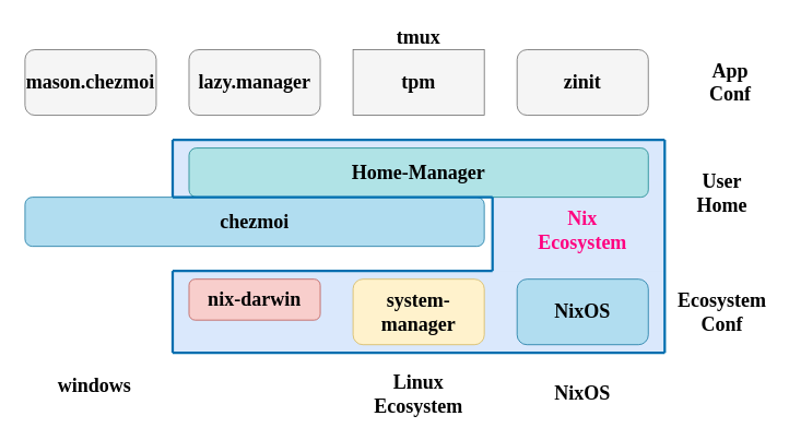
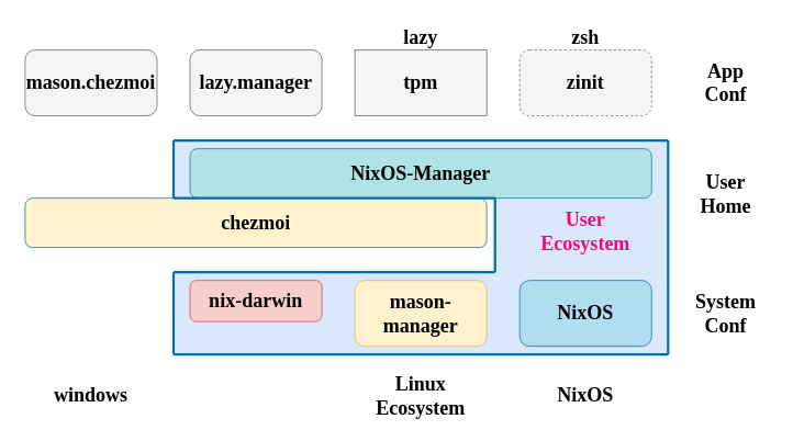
  <mxCell id="0" />
  <mxCell id="1" parent="0" />
  <mxCell id="2" value="" style="rounded=1;whiteSpace=wrap;html=1;fillColor=none;strokeColor=#FFFFFF;strokeWidth=3;" parent="1" vertex="1"><mxGeometry x="20" y="20" width="800" height="130" as="geometry" /></mxCell>
  <mxCell id="3" value="" style="rounded=1;whiteSpace=wrap;html=1;fillColor=none;strokeColor=#FFFFFF;strokeWidth=3;" parent="1" vertex="1"><mxGeometry x="20" y="320" width="800" height="120" as="geometry" /></mxCell>
  <mxCell id="4" value="" style="rounded=1;whiteSpace=wrap;html=1;fillColor=none;strokeColor=#FFFFFF;strokeWidth=3;" parent="1" vertex="1"><mxGeometry x="20" y="160" width="800" height="150" as="geometry" /></mxCell>
  <mxCell id="5" value="" style="rounded=0;whiteSpace=wrap;html=1;fillColor=#dae8fc;strokeColor=none;" parent="1" vertex="1"><mxGeometry x="210" y="170" width="600" height="70" as="geometry" /></mxCell>
  <mxCell id="6" value="" style="rounded=0;whiteSpace=wrap;html=1;fillColor=#dae8fc;strokeColor=none;" parent="1" vertex="1"><mxGeometry x="600" y="220" width="210" height="120" as="geometry" /></mxCell>
  <mxCell id="7" value="" style="rounded=0;whiteSpace=wrap;html=1;fillColor=#dae8fc;strokeColor=none;" parent="1" vertex="1"><mxGeometry x="210" y="330" width="600" height="100" as="geometry" /></mxCell>
  <mxCell id="8" value="&lt;font color=&quot;#000000&quot; size=&quot;1&quot; data-font-src=&quot;https://fonts.googleapis.com/css?family=Noto+Sans+CJK&quot; face=&quot;Noto Sans CJK&quot;&gt;&lt;b style=&quot;font-size: 24px;&quot;&gt;NixOS&lt;/b&gt;&lt;/font&gt;" style="rounded=1;whiteSpace=wrap;html=1;fillColor=#b1ddf0;strokeColor=#10739e;" parent="1" vertex="1"><mxGeometry x="630" y="340" width="160" height="80" as="geometry" /></mxCell>
- <mxCell id="9" value="&lt;font color=&quot;#000000&quot; face=&quot;Noto Sans CJK&quot;&gt;&lt;span style=&quot;font-size: 24px;&quot;&gt;&lt;b&gt;system-manager&lt;/b&gt;&lt;/span&gt;&lt;/font&gt;" style="rounded=1;whiteSpace=wrap;html=1;fillColor=#fff2cc;strokeColor=#d6b656;" parent="1" vertex="1"><mxGeometry x="430" y="340" width="160" height="80" as="geometry" /></mxCell>
+ <mxCell id="9" value="&lt;font color=&quot;#000000&quot; face=&quot;Noto Sans CJK&quot;&gt;&lt;span style=&quot;font-size: 24px;&quot;&gt;&lt;b&gt;mason-manager&lt;/b&gt;&lt;/span&gt;&lt;/font&gt;" style="rounded=1;whiteSpace=wrap;html=1;fillColor=#fff2cc;strokeColor=#d6b656;" parent="1" vertex="1"><mxGeometry x="430" y="340" width="160" height="80" as="geometry" /></mxCell>
  <mxCell id="10" value="&lt;font color=&quot;#000000&quot; size=&quot;1&quot; data-font-src=&quot;https://fonts.googleapis.com/css?family=Noto+Sans+CJK&quot; face=&quot;Noto Sans CJK&quot;&gt;&lt;b style=&quot;font-size: 24px;&quot;&gt;nix-darwin&lt;/b&gt;&lt;/font&gt;" style="rounded=1;whiteSpace=wrap;html=1;fillColor=#f8cecc;strokeColor=#b85450;gradientDirection=radial;" parent="1" vertex="1"><mxGeometry x="230" y="340" width="160" height="50" as="geometry" /></mxCell>
- <mxCell id="11" value="&lt;font color=&quot;#000000&quot; size=&quot;1&quot; data-font-src=&quot;https://fonts.googleapis.com/css?family=Noto+Sans+CJK&quot; face=&quot;Noto Sans CJK&quot;&gt;&lt;b style=&quot;font-size: 24px;&quot;&gt;Home-Manager&lt;/b&gt;&lt;/font&gt;" style="rounded=1;whiteSpace=wrap;html=1;fillColor=#b0e3e6;strokeColor=#0e8088;" parent="1" vertex="1"><mxGeometry x="230" y="180" width="560" height="60" as="geometry" /></mxCell>
+ <mxCell id="11" value="&lt;font color=&quot;#000000&quot; size=&quot;1&quot; data-font-src=&quot;https://fonts.googleapis.com/css?family=Noto+Sans+CJK&quot; face=&quot;Noto Sans CJK&quot;&gt;&lt;b style=&quot;font-size: 24px;&quot;&gt;NixOS-Manager&lt;/b&gt;&lt;/font&gt;" style="rounded=1;whiteSpace=wrap;html=1;fillColor=#b0e3e6;strokeColor=#0e8088;" parent="1" vertex="1"><mxGeometry x="230" y="180" width="560" height="60" as="geometry" /></mxCell>
  <mxCell id="12" value="&lt;font color=&quot;#000000&quot; face=&quot;Noto Sans CJK&quot;&gt;&lt;span style=&quot;font-size: 24px;&quot;&gt;&lt;b&gt;lazy.manager&lt;/b&gt;&lt;/span&gt;&lt;/font&gt;" style="rounded=1;whiteSpace=wrap;html=1;fillColor=#f5f5f5;fontColor=#333333;strokeColor=#666666;" parent="1" vertex="1"><mxGeometry x="230" y="60" width="160" height="80" as="geometry" /></mxCell>
- <mxCell id="13" value="&lt;font color=&quot;#000000&quot; face=&quot;Noto Sans CJK&quot;&gt;&lt;span style=&quot;font-size: 24px;&quot;&gt;&lt;b&gt;zinit&lt;/b&gt;&lt;/span&gt;&lt;/font&gt;" style="rounded=1;whiteSpace=wrap;html=1;fillColor=#f5f5f5;fontColor=#333333;strokeColor=#666666;" parent="1" vertex="1"><mxGeometry x="630" y="60" width="160" height="80" as="geometry" /></mxCell>
+ <mxCell id="13" value="&lt;font color=&quot;#000000&quot; face=&quot;Noto Sans CJK&quot;&gt;&lt;span style=&quot;font-size: 24px;&quot;&gt;&lt;b&gt;zinit&lt;/b&gt;&lt;/span&gt;&lt;/font&gt;" style="rounded=1;whiteSpace=wrap;html=1;fillColor=#f5f5f5;fontColor=#333333;strokeColor=#666666;dashed=1;" parent="1" vertex="1"><mxGeometry x="630" y="60" width="160" height="80" as="geometry" /></mxCell>
  <mxCell id="14" value="&lt;font color=&quot;#000000&quot; face=&quot;Noto Sans CJK&quot;&gt;&lt;span style=&quot;font-size: 24px;&quot;&gt;&lt;b&gt;tpm&lt;/b&gt;&lt;/span&gt;&lt;/font&gt;" style="whiteSpace=wrap;html=1;fillColor=#f5f5f5;fontColor=#333333;strokeColor=#666666;rounded=0;" parent="1" vertex="1"><mxGeometry x="430" y="60" width="160" height="80" as="geometry" /></mxCell>
- <mxCell id="16" value="&lt;font color=&quot;#000000&quot; size=&quot;1&quot; data-font-src=&quot;https://fonts.googleapis.com/css?family=Noto+Sans+CJK&quot; face=&quot;Noto Sans CJK&quot;&gt;&lt;b style=&quot;font-size: 24px;&quot;&gt;chezmoi&lt;/b&gt;&lt;/font&gt;" style="rounded=1;whiteSpace=wrap;html=1;fillColor=#b1ddf0;strokeColor=#10739e;" parent="1" vertex="1"><mxGeometry x="30" y="240" width="560" height="60" as="geometry" /></mxCell>
+ <mxCell id="15" value="&lt;font size=&quot;1&quot; data-font-src=&quot;https://fonts.googleapis.com/css?family=Noto+Sans+CJK&quot; face=&quot;Noto Sans CJK&quot;&gt;&lt;b style=&quot;font-size: 24px;&quot;&gt;zsh&lt;/b&gt;&lt;/font&gt;" style="text;html=1;align=center;verticalAlign=middle;whiteSpace=wrap;rounded=0;" parent="1" vertex="1"><mxGeometry x="630" y="30" width="160" height="30" as="geometry" /></mxCell>
+ <mxCell id="16" value="&lt;font color=&quot;#000000&quot; size=&quot;1&quot; data-font-src=&quot;https://fonts.googleapis.com/css?family=Noto+Sans+CJK&quot; face=&quot;Noto Sans CJK&quot;&gt;&lt;b style=&quot;font-size: 24px;&quot;&gt;chezmoi&lt;/b&gt;&lt;/font&gt;" style="rounded=1;whiteSpace=wrap;html=1;fillColor=#fff2cc;strokeColor=#10739e;" parent="1" vertex="1"><mxGeometry x="30" y="240" width="560" height="60" as="geometry" /></mxCell>
  <mxCell id="17" value="" style="endArrow=none;html=1;rounded=0;fillColor=#1ba1e2;strokeColor=#006EAF;strokeWidth=3;" parent="1" edge="1"><mxGeometry width="50" height="50" relative="1" as="geometry"><mxPoint x="210" y="330" as="sourcePoint" /><mxPoint x="600" y="330" as="targetPoint" /></mxGeometry></mxCell>
  <mxCell id="18" value="" style="endArrow=none;html=1;rounded=0;fillColor=#1ba1e2;strokeColor=#006EAF;strokeWidth=3;" parent="1" edge="1"><mxGeometry width="50" height="50" relative="1" as="geometry"><mxPoint x="210" y="430" as="sourcePoint" /><mxPoint x="810" y="430" as="targetPoint" /></mxGeometry></mxCell>
  <mxCell id="19" value="" style="endArrow=none;html=1;rounded=0;fillColor=#1ba1e2;strokeColor=#006EAF;strokeWidth=3;" parent="1" edge="1"><mxGeometry width="50" height="50" relative="1" as="geometry"><mxPoint x="810" y="170" as="sourcePoint" /><mxPoint x="810" y="430" as="targetPoint" /></mxGeometry></mxCell>
  <mxCell id="20" value="" style="endArrow=none;html=1;rounded=0;fillColor=#1ba1e2;strokeColor=#006EAF;strokeWidth=3;" parent="1" edge="1"><mxGeometry width="50" height="50" relative="1" as="geometry"><mxPoint x="810" y="170" as="sourcePoint" /><mxPoint x="210" y="170" as="targetPoint" /></mxGeometry></mxCell>
  <mxCell id="21" value="" style="endArrow=none;html=1;rounded=0;fillColor=#1ba1e2;strokeColor=#006EAF;strokeWidth=3;" parent="1" edge="1"><mxGeometry width="50" height="50" relative="1" as="geometry"><mxPoint x="210" y="240" as="sourcePoint" /><mxPoint x="210" y="170" as="targetPoint" /></mxGeometry></mxCell>
  <mxCell id="22" value="" style="endArrow=none;html=1;rounded=0;fillColor=#1ba1e2;strokeColor=#006EAF;strokeWidth=3;" parent="1" edge="1"><mxGeometry width="50" height="50" relative="1" as="geometry"><mxPoint x="600" y="330" as="sourcePoint" /><mxPoint x="600" y="240" as="targetPoint" /></mxGeometry></mxCell>
  <mxCell id="23" value="" style="endArrow=none;html=1;rounded=0;fillColor=#1ba1e2;strokeColor=#006EAF;strokeWidth=3;" parent="1" edge="1"><mxGeometry width="50" height="50" relative="1" as="geometry"><mxPoint x="210" y="430" as="sourcePoint" /><mxPoint x="210" y="330" as="targetPoint" /></mxGeometry></mxCell>
  <mxCell id="24" value="&lt;font size=&quot;1&quot; data-font-src=&quot;https://fonts.googleapis.com/css?family=Noto+Sans+CJK&quot; face=&quot;Noto Sans CJK&quot;&gt;&lt;b style=&quot;font-size: 24px;&quot;&gt;Linux Ecosystem&lt;/b&gt;&lt;/font&gt;" style="text;html=1;align=center;verticalAlign=middle;whiteSpace=wrap;rounded=0;" parent="1" vertex="1"><mxGeometry x="430" y="460" width="160" height="40" as="geometry" /></mxCell>
  <mxCell id="25" value="&lt;font size=&quot;1&quot; data-font-src=&quot;https://fonts.googleapis.com/css?family=Noto+Sans+CJK&quot; face=&quot;Noto Sans CJK&quot;&gt;&lt;b style=&quot;font-size: 24px;&quot;&gt;NixOS&lt;/b&gt;&lt;/font&gt;" style="text;html=1;align=center;verticalAlign=middle;whiteSpace=wrap;rounded=0;" parent="1" vertex="1"><mxGeometry x="630" y="460" width="160" height="40" as="geometry" /></mxCell>
  <mxCell id="26" value="" style="endArrow=none;html=1;rounded=0;fillColor=#1ba1e2;strokeColor=#006EAF;strokeWidth=3;" parent="1" edge="1"><mxGeometry width="50" height="50" relative="1" as="geometry"><mxPoint x="210" y="240" as="sourcePoint" /><mxPoint x="600" y="240" as="targetPoint" /></mxGeometry></mxCell>
  <mxCell id="27" value="&lt;font color=&quot;#000000&quot; face=&quot;Noto Sans CJK&quot;&gt;&lt;span style=&quot;font-size: 24px;&quot;&gt;&lt;b&gt;mason.chezmoi&lt;/b&gt;&lt;/span&gt;&lt;/font&gt;" style="rounded=1;whiteSpace=wrap;html=1;fillColor=#f5f5f5;fontColor=#333333;strokeColor=#666666;" parent="1" vertex="1"><mxGeometry x="30" y="60" width="160" height="80" as="geometry" /></mxCell>
- <mxCell id="28" value="&lt;font size=&quot;1&quot; data-font-src=&quot;https://fonts.googleapis.com/css?family=Noto+Sans+CJK&quot; face=&quot;Noto Sans CJK&quot;&gt;&lt;b style=&quot;font-size: 24px;&quot;&gt;windows&lt;/b&gt;&lt;/font&gt;" style="text;html=1;align=center;verticalAlign=middle;whiteSpace=wrap;rounded=0;" parent="1" vertex="1"><mxGeometry x="35" y="450" width="160" height="40" as="geometry" /></mxCell>
- <mxCell id="29" value="&lt;font size=&quot;1&quot; data-font-src=&quot;https://fonts.googleapis.com/css?family=Noto+Sans+CJK&quot; face=&quot;Noto Sans CJK&quot;&gt;&lt;b style=&quot;font-size: 24px;&quot;&gt;tmux&lt;/b&gt;&lt;/font&gt;" style="text;html=1;align=center;verticalAlign=middle;whiteSpace=wrap;rounded=0;" parent="1" vertex="1"><mxGeometry x="465" y="30" width="90" height="30" as="geometry" /></mxCell>
- <mxCell id="30" value="&lt;font size=&quot;1&quot; data-font-src=&quot;https://fonts.googleapis.com/css?family=Noto+Sans+CJK&quot; face=&quot;Noto Sans CJK&quot;&gt;&lt;b style=&quot;font-size: 24px;&quot;&gt;Ecosystem&lt;br&gt;Conf&lt;/b&gt;&lt;/font&gt;" style="text;html=1;align=center;verticalAlign=middle;whiteSpace=wrap;rounded=0;" parent="1" vertex="1"><mxGeometry x="820" y="340" width="120" height="80" as="geometry" /></mxCell>
+ <mxCell id="28" value="&lt;font size=&quot;1&quot; data-font-src=&quot;https://fonts.googleapis.com/css?family=Noto+Sans+CJK&quot; face=&quot;Noto Sans CJK&quot;&gt;&lt;b style=&quot;font-size: 24px;&quot;&gt;windows&lt;/b&gt;&lt;/font&gt;" style="text;html=1;align=center;verticalAlign=middle;whiteSpace=wrap;rounded=0;" parent="1" vertex="1"><mxGeometry x="30" y="460" width="160" height="40" as="geometry" /></mxCell>
+ <mxCell id="29" value="&lt;font size=&quot;1&quot; data-font-src=&quot;https://fonts.googleapis.com/css?family=Noto+Sans+CJK&quot; face=&quot;Noto Sans CJK&quot;&gt;&lt;b style=&quot;font-size: 24px;&quot;&gt;lazy&lt;/b&gt;&lt;/font&gt;" style="text;html=1;align=center;verticalAlign=middle;whiteSpace=wrap;rounded=0;" parent="1" vertex="1"><mxGeometry x="465" y="30" width="90" height="30" as="geometry" /></mxCell>
+ <mxCell id="30" value="&lt;font size=&quot;1&quot; data-font-src=&quot;https://fonts.googleapis.com/css?family=Noto+Sans+CJK&quot; face=&quot;Noto Sans CJK&quot;&gt;&lt;b style=&quot;font-size: 24px;&quot;&gt;System&lt;br&gt;Conf&lt;/b&gt;&lt;/font&gt;" style="text;html=1;align=center;verticalAlign=middle;whiteSpace=wrap;rounded=0;" parent="1" vertex="1"><mxGeometry x="820" y="340" width="120" height="80" as="geometry" /></mxCell>
  <mxCell id="31" value="&lt;font face=&quot;Noto Sans CJK&quot;&gt;&lt;span style=&quot;font-size: 24px;&quot;&gt;&lt;b&gt;User&lt;/b&gt;&lt;/span&gt;&lt;/font&gt;&lt;div&gt;&lt;font face=&quot;Noto Sans CJK&quot;&gt;&lt;span style=&quot;font-size: 24px;&quot;&gt;&lt;b&gt;Home&lt;/b&gt;&lt;/span&gt;&lt;/font&gt;&lt;/div&gt;" style="text;html=1;align=center;verticalAlign=middle;whiteSpace=wrap;rounded=0;" parent="1" vertex="1"><mxGeometry x="820" y="195" width="120" height="80" as="geometry" /></mxCell>
- <mxCell id="32" value="&lt;font face=&quot;Noto Sans CJK&quot;&gt;&lt;span style=&quot;font-size: 24px;&quot;&gt;&lt;b&gt;App&lt;/b&gt;&lt;/span&gt;&lt;/font&gt;&lt;br&gt;&lt;div&gt;&lt;font face=&quot;Noto Sans CJK&quot;&gt;&lt;span style=&quot;font-size: 24px;&quot;&gt;&lt;b&gt;Conf&lt;/b&gt;&lt;/span&gt;&lt;/font&gt;&lt;/div&gt;" style="text;html=1;align=center;verticalAlign=middle;whiteSpace=wrap;rounded=0;" parent="1" vertex="1"><mxGeometry x="830" y="60" width="120" height="80" as="geometry" /></mxCell>
- <mxCell id="33" value="&lt;font color=&quot;#ff0080&quot; face=&quot;Noto Sans CJK&quot;&gt;&lt;span style=&quot;font-size: 24px;&quot;&gt;&lt;b style=&quot;&quot;&gt;Nix&lt;br&gt;Ecosystem&lt;/b&gt;&lt;/span&gt;&lt;/font&gt;" style="text;html=1;align=center;verticalAlign=middle;whiteSpace=wrap;rounded=0;" parent="1" vertex="1"><mxGeometry x="650" y="240" width="120" height="80" as="geometry" /></mxCell>
+ <mxCell id="32" value="&lt;font face=&quot;Noto Sans CJK&quot;&gt;&lt;span style=&quot;font-size: 24px;&quot;&gt;&lt;b&gt;App&lt;/b&gt;&lt;/span&gt;&lt;/font&gt;&lt;br&gt;&lt;div&gt;&lt;font face=&quot;Noto Sans CJK&quot;&gt;&lt;span style=&quot;font-size: 24px;&quot;&gt;&lt;b&gt;Conf&lt;/b&gt;&lt;/span&gt;&lt;/font&gt;&lt;/div&gt;" style="text;html=1;align=center;verticalAlign=middle;whiteSpace=wrap;rounded=0;" parent="1" vertex="1"><mxGeometry x="820" y="60" width="120" height="80" as="geometry" /></mxCell>
+ <mxCell id="33" value="&lt;font color=&quot;#ff0080&quot; face=&quot;Noto Sans CJK&quot;&gt;&lt;span style=&quot;font-size: 24px;&quot;&gt;&lt;b style=&quot;&quot;&gt;User&lt;br&gt;Ecosystem&lt;/b&gt;&lt;/span&gt;&lt;/font&gt;" style="text;html=1;align=center;verticalAlign=middle;whiteSpace=wrap;rounded=0;" parent="1" vertex="1"><mxGeometry x="650" y="240" width="120" height="80" as="geometry" /></mxCell>
